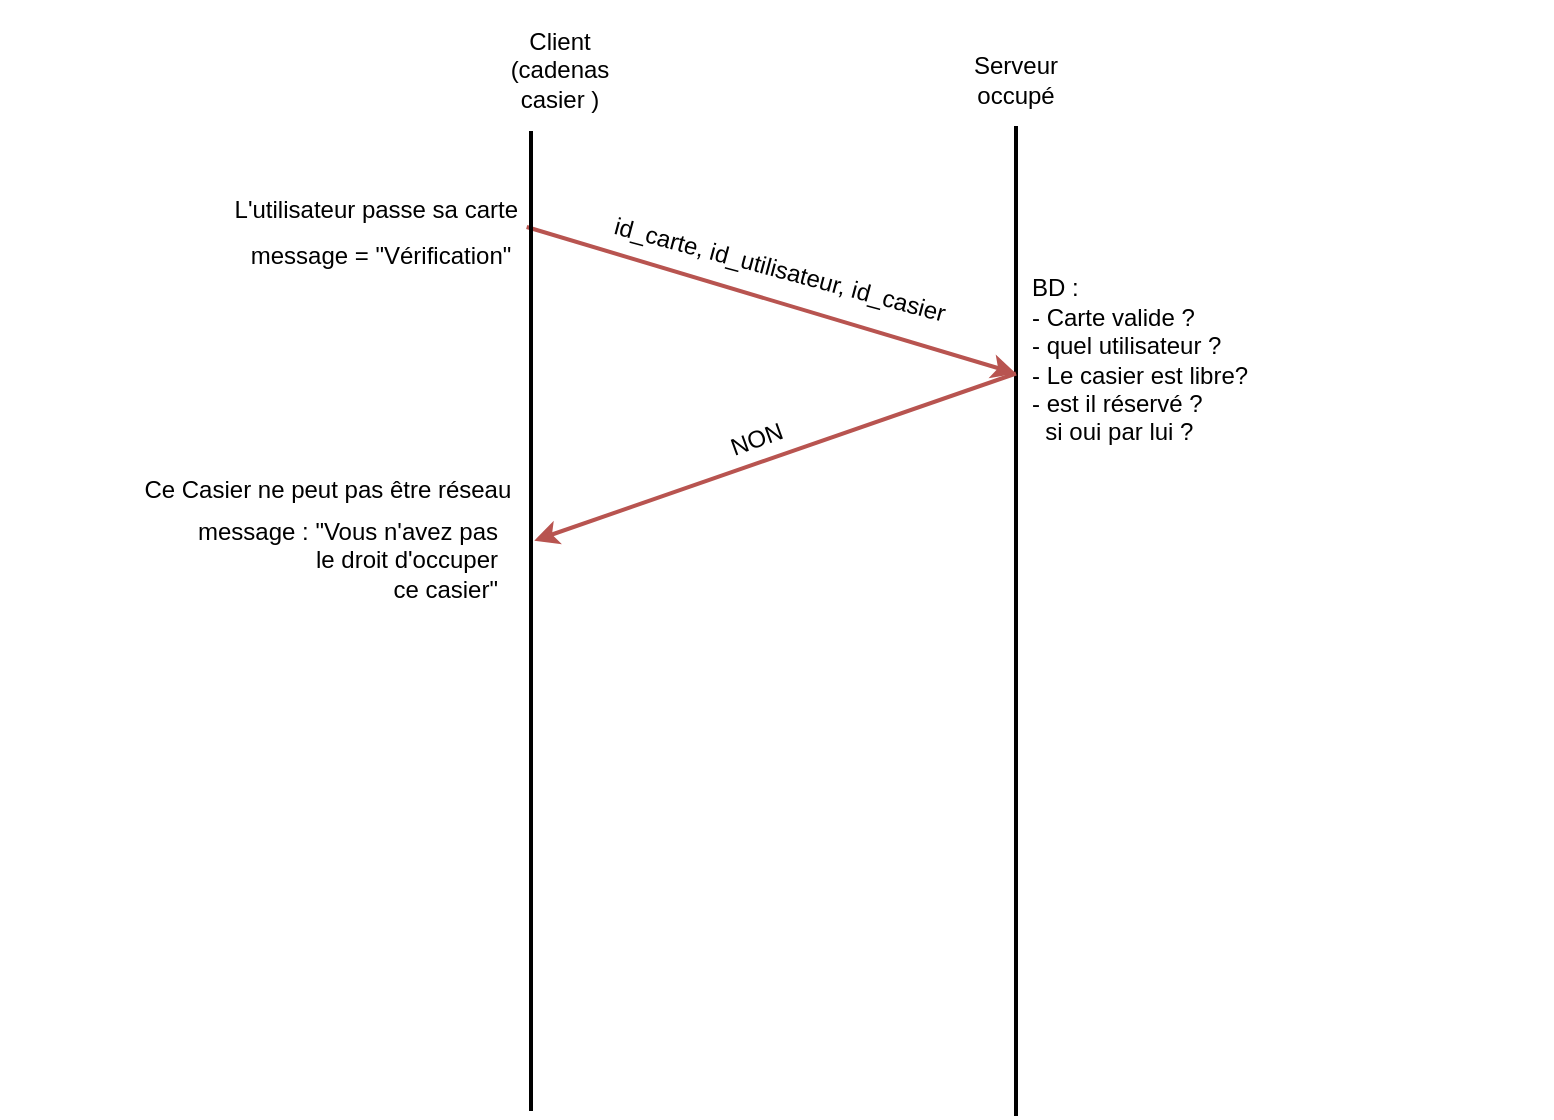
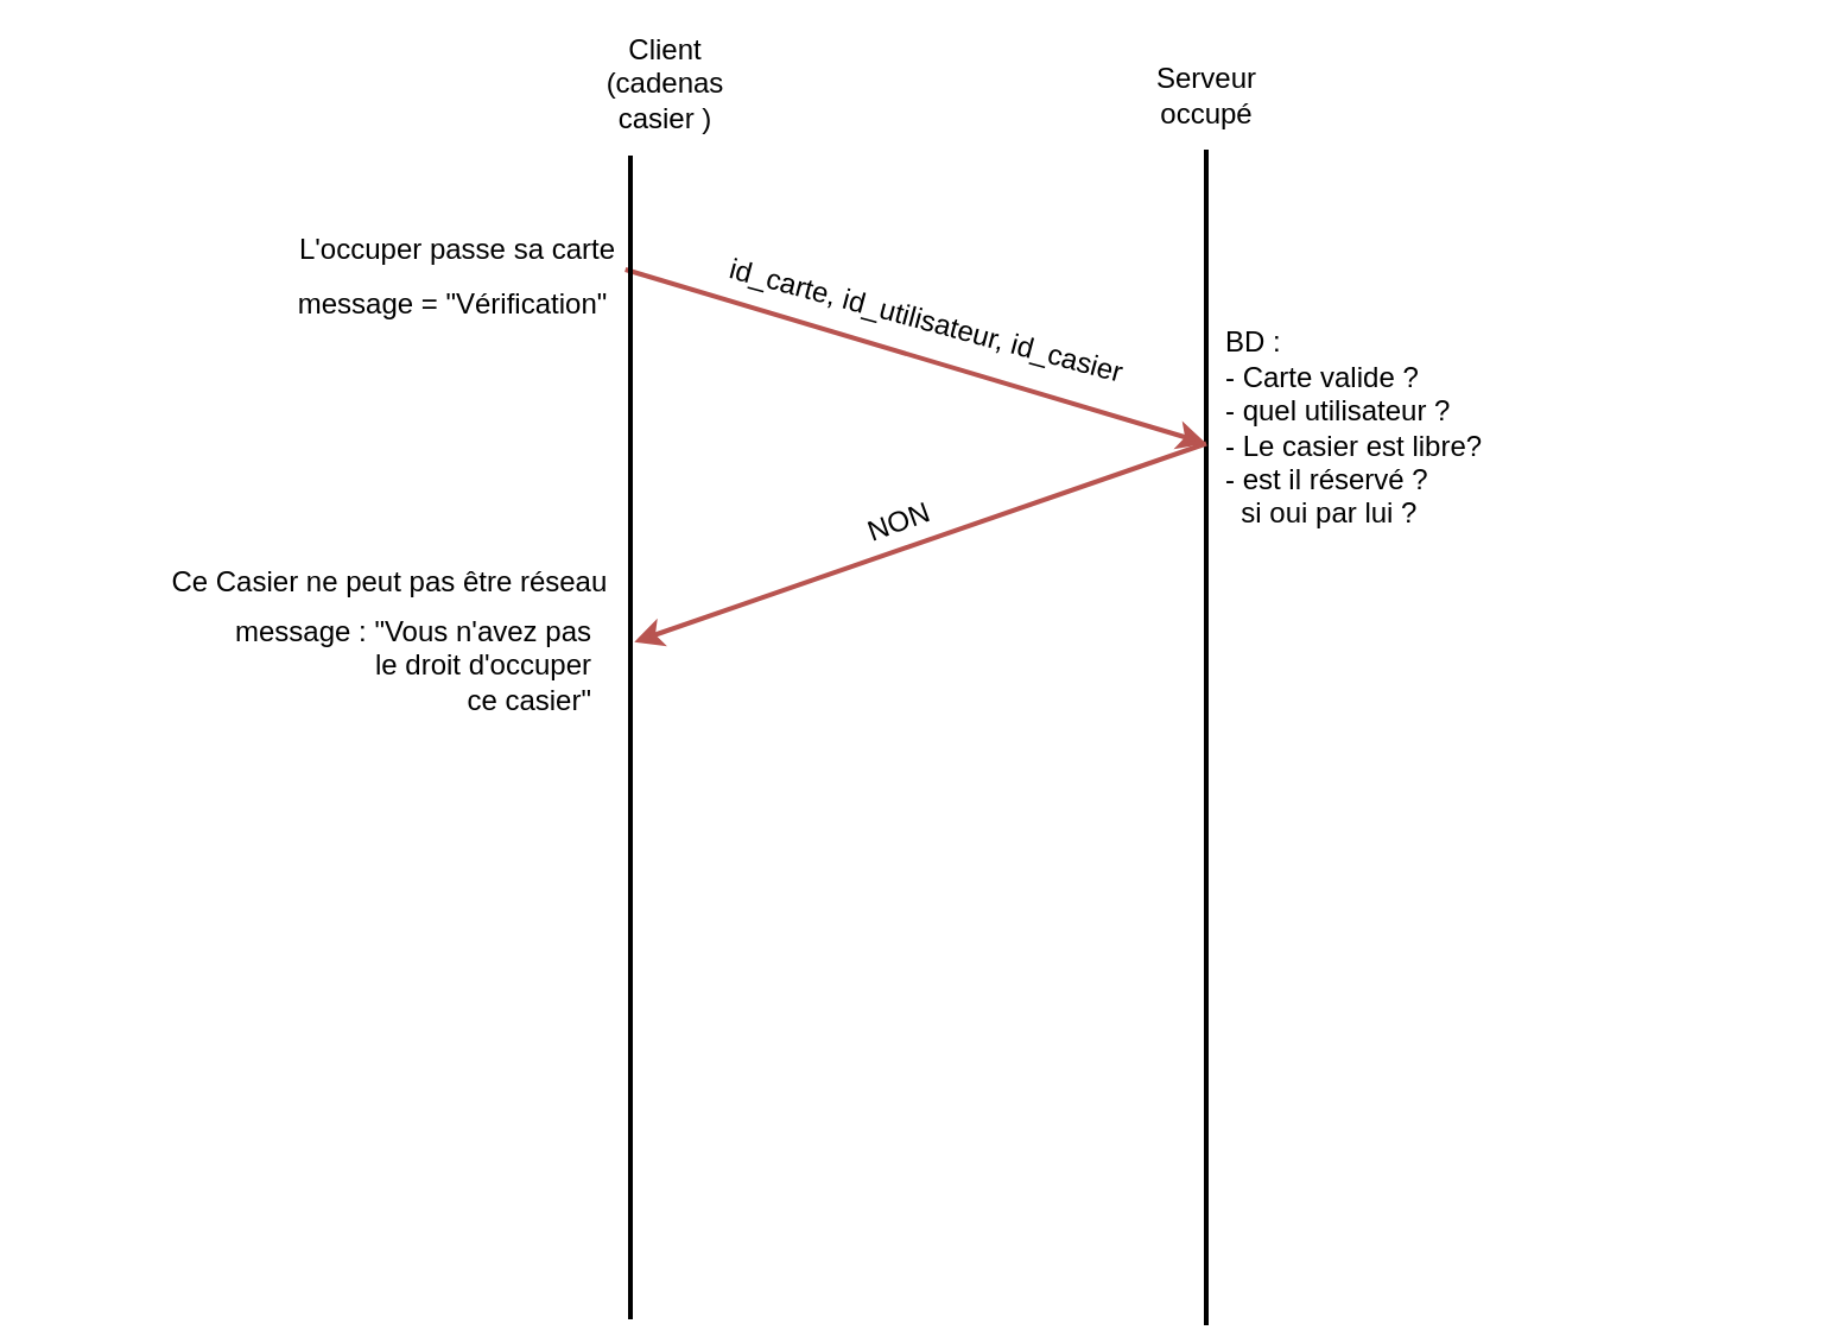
  <mxCell id="0" />
  <mxCell id="1" parent="0" />
  <mxCell id="2" value="Client (cadenas casier )" style="text;html=1;strokeColor=none;fillColor=none;align=center;verticalAlign=middle;whiteSpace=wrap;rounded=0;" parent="1" vertex="1"><mxGeometry x="250" y="20" width="60" height="30" as="geometry" /></mxCell>
  <mxCell id="3" value="Serveur occupé" style="text;html=1;strokeColor=none;fillColor=none;align=center;verticalAlign=middle;whiteSpace=wrap;rounded=0;" parent="1" vertex="1"><mxGeometry x="477.5" y="25" width="60" height="30" as="geometry" /></mxCell>
  <mxCell id="4" value="id_carte, id_utilisateur, id_casier" style="text;html=1;strokeColor=none;fillColor=none;align=center;verticalAlign=middle;whiteSpace=wrap;rounded=0;rotation=15;" parent="1" vertex="1"><mxGeometry x="290" y="120" width="200" height="30" as="geometry" /></mxCell>
  <mxCell id="5" value="message = &quot;Vérification&quot;" style="text;html=1;align=center;verticalAlign=middle;resizable=0;points=[];autosize=1;strokeColor=none;fillColor=none;rotation=0;" parent="1" vertex="1"><mxGeometry x="115" y="113.25" width="150" height="30" as="geometry" /></mxCell>
  <mxCell id="6" value="BD : &lt;br&gt;- Carte valide ?&lt;br&gt;- quel utilisateur ?&lt;br&gt;- Le casier est libre?&lt;br&gt;- est il réservé ?&lt;br&gt;&amp;nbsp; si oui par lui ?" style="text;html=1;align=left;verticalAlign=middle;resizable=0;points=[];autosize=1;strokeColor=none;fillColor=none;" parent="1" vertex="1"><mxGeometry x="514" y="130.48" width="130" height="100" as="geometry" /></mxCell>
  <mxCell id="7" value="NON" style="text;html=1;align=center;verticalAlign=middle;resizable=0;points=[];autosize=1;strokeColor=none;fillColor=none;rotation=-20;" parent="1" vertex="1"><mxGeometry x="352.6" y="205" width="50" height="30" as="geometry" /></mxCell>
  <mxCell id="8" value="message : &quot;Vous n'avez pas &lt;br&gt;le droit d'occuper&lt;br&gt;&amp;nbsp;ce casier&quot;" style="text;html=1;align=right;verticalAlign=middle;resizable=0;points=[];autosize=1;strokeColor=none;fillColor=none;rotation=0;" parent="1" vertex="1"><mxGeometry x="80" y="250" width="170" height="60" as="geometry" /></mxCell>
- <mxCell id="9" value="L'utilisateur&amp;nbsp;passe sa carte" style="text;html=1;align=right;verticalAlign=middle;resizable=0;points=[];autosize=1;strokeColor=none;fillColor=none;" parent="1" vertex="1"><mxGeometry x="90" y="90" width="170" height="30" as="geometry" /></mxCell>
+ <mxCell id="9" value="L'occuper&amp;nbsp;passe sa carte" style="text;html=1;align=right;verticalAlign=middle;resizable=0;points=[];autosize=1;strokeColor=none;fillColor=none;" parent="1" vertex="1"><mxGeometry x="90" y="90" width="170" height="30" as="geometry" /></mxCell>
  <mxCell id="10" value="" style="line;strokeWidth=2;html=1;rotation=-90;" parent="1" vertex="1"><mxGeometry x="260" y="305" width="495" height="10" as="geometry" /></mxCell>
  <mxCell id="11" value="Ce Casier ne peut pas être réseau&amp;nbsp;" style="text;html=1;align=right;verticalAlign=middle;resizable=0;points=[];autosize=1;strokeColor=none;fillColor=none;" parent="1" vertex="1"><mxGeometry x="50" y="230" width="210" height="30" as="geometry" /></mxCell>
  <mxCell id="12" value="" style="endArrow=classic;html=1;rounded=0;exitX=0.75;exitY=0.5;exitDx=0;exitDy=0;exitPerimeter=0;entryX=0.418;entryY=0.335;entryDx=0;entryDy=0;entryPerimeter=0;fillColor=#f8cecc;strokeColor=#b85450;strokeWidth=2;" edge="1" parent="1" source="10" target="14"><mxGeometry width="50" height="50" relative="1" as="geometry"><mxPoint x="420" y="285" as="sourcePoint" /><mxPoint x="290" y="265" as="targetPoint" /></mxGeometry></mxCell>
  <mxCell id="13" value="" style="endArrow=classic;html=1;rounded=0;exitX=0.098;exitY=0.714;exitDx=0;exitDy=0;exitPerimeter=0;entryX=0.75;entryY=0.5;entryDx=0;entryDy=0;entryPerimeter=0;fillColor=#f8cecc;strokeColor=#b85450;strokeWidth=2;" edge="1" parent="1" source="14" target="10"><mxGeometry width="50" height="50" relative="1" as="geometry"><mxPoint x="360" y="245" as="sourcePoint" /><mxPoint x="480" y="185" as="targetPoint" /></mxGeometry></mxCell>
  <mxCell id="14" value="" style="line;strokeWidth=2;html=1;rotation=90;" parent="1" vertex="1"><mxGeometry x="20" y="305" width="490" height="10" as="geometry" /></mxCell>
